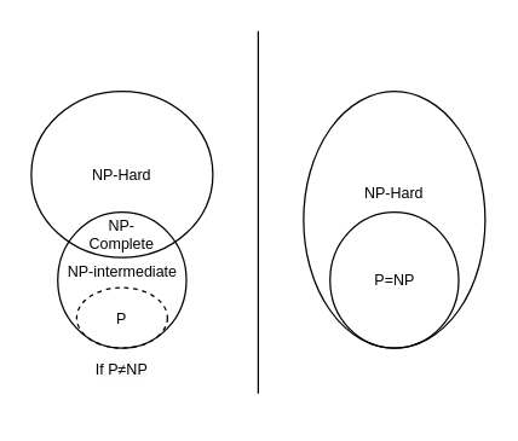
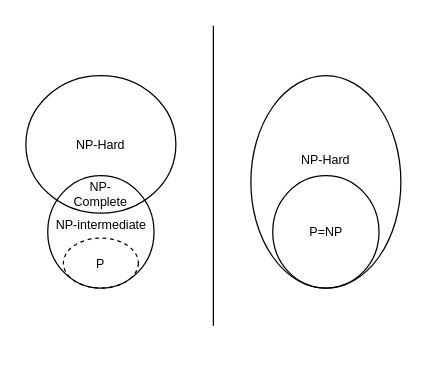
  <mxCell id="0" />
  <mxCell id="1" parent="0" />
  <mxCell id="2" value="NP-Hard&lt;br style=&quot;font-size: 10px;&quot;&gt;&lt;br style=&quot;font-size: 10px;&quot;&gt;&lt;br style=&quot;font-size: 10px;&quot;&gt;&lt;br style=&quot;font-size: 10px;&quot;&gt;" style="ellipse;whiteSpace=wrap;html=1;fillColor=none;fontSize=10;" vertex="1" parent="1"><mxGeometry x="200" y="60" width="120" height="170" as="geometry" /></mxCell>
  <mxCell id="3" value="NP-Hard" style="ellipse;whiteSpace=wrap;html=1;fillColor=none;fontSize=10;" vertex="1" parent="1"><mxGeometry x="20" y="60" width="120" height="110" as="geometry" /></mxCell>
  <mxCell id="4" value="" style="endArrow=none;html=1;rounded=0;" edge="1" parent="1"><mxGeometry width="50" height="50" relative="1" as="geometry"><mxPoint x="170" y="260" as="sourcePoint" /><mxPoint x="170" y="20" as="targetPoint" /></mxGeometry></mxCell>
  <mxCell id="5" value="P=NP" style="ellipse;whiteSpace=wrap;html=1;fillColor=none;fontSize=10;" vertex="1" parent="1"><mxGeometry x="217.5" y="140" width="85" height="90" as="geometry" /></mxCell>
  <mxCell id="6" value="NP-intermediate&lt;br&gt;&lt;br&gt;" style="ellipse;whiteSpace=wrap;html=1;fillColor=none;fontSize=10;" vertex="1" parent="1"><mxGeometry x="37.5" y="140" width="85" height="90" as="geometry" /></mxCell>
  <mxCell id="7" value="P" style="ellipse;whiteSpace=wrap;html=1;fillColor=none;fontSize=10;dashed=1;" vertex="1" parent="1"><mxGeometry x="50" y="190" width="60" height="40" as="geometry" /></mxCell>
  <mxCell id="8" value="NP-Complete" style="text;html=1;strokeColor=none;fillColor=none;align=center;verticalAlign=middle;whiteSpace=wrap;rounded=0;fontSize=10;" vertex="1" parent="1"><mxGeometry x="50" y="140" width="60" height="30" as="geometry" /></mxCell>
- <mxCell id="9" value="&lt;span style=&quot;color: rgb(0, 0, 0); font-family: Helvetica; font-size: 10px; font-style: normal; font-variant-ligatures: normal; font-variant-caps: normal; font-weight: 400; letter-spacing: normal; orphans: 2; text-indent: 0px; text-transform: none; widows: 2; word-spacing: 0px; -webkit-text-stroke-width: 0px; background-color: rgb(251, 251, 251); text-decoration-thickness: initial; text-decoration-style: initial; text-decoration-color: initial; float: none; display: inline !important;&quot;&gt;If P≠NP&lt;/span&gt;" style="text;whiteSpace=wrap;html=1;align=center;" vertex="1" parent="1"><mxGeometry x="45" y="230" width="70" height="40" as="geometry" /></mxCell>
